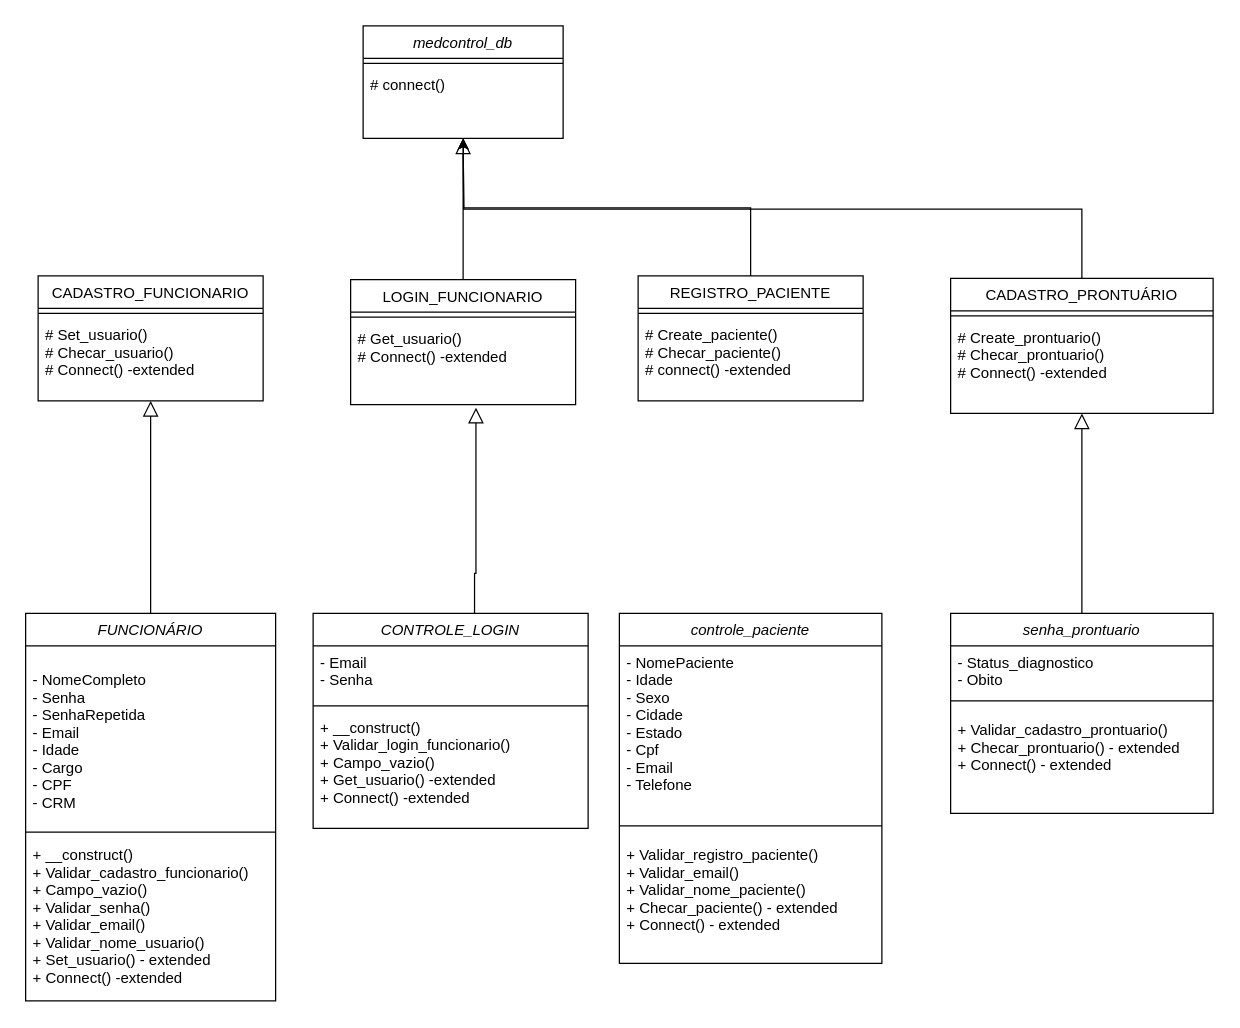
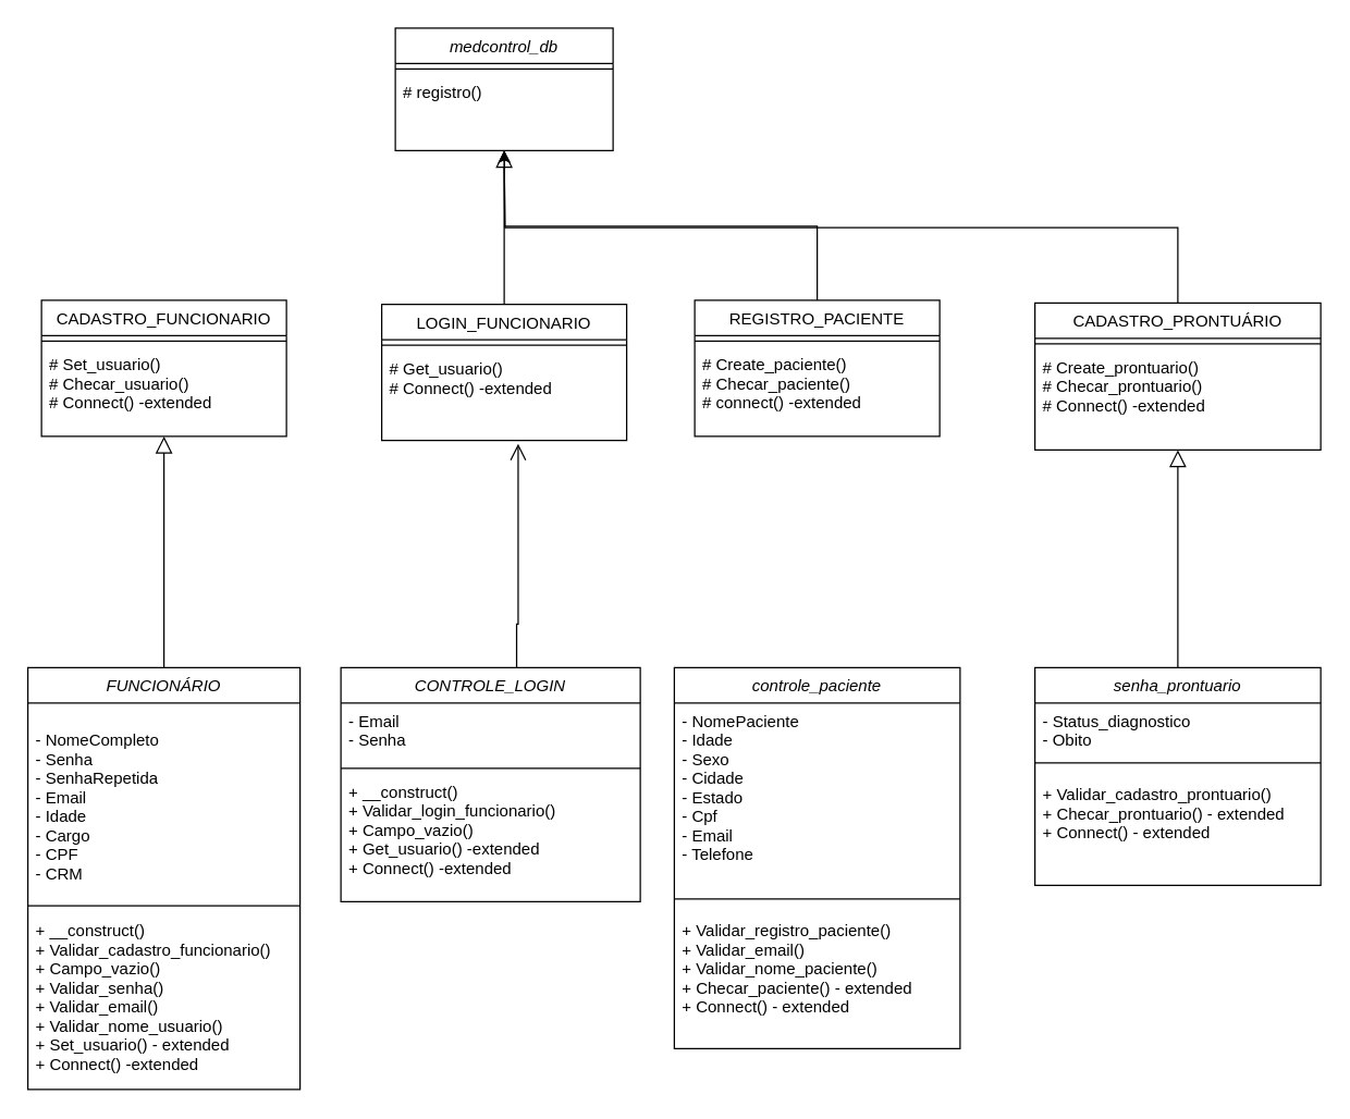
  <mxCell id="0" />
  <mxCell id="1" parent="0" />
  <mxCell id="2" value="medcontrol_db" style="swimlane;fontStyle=2;align=center;verticalAlign=top;childLayout=stackLayout;horizontal=1;startSize=26;horizontalStack=0;resizeParent=1;resizeLast=0;collapsible=1;marginBottom=0;rounded=0;shadow=0;strokeWidth=1;" parent="1" vertex="1"><mxGeometry x="290" y="20" width="160" height="90" as="geometry"><mxRectangle x="230" y="140" width="160" height="26" as="alternateBounds" /></mxGeometry></mxCell>
  <mxCell id="3" value="" style="line;html=1;strokeWidth=1;align=left;verticalAlign=middle;spacingTop=-1;spacingLeft=3;spacingRight=3;rotatable=0;labelPosition=right;points=[];portConstraint=eastwest;" parent="2" vertex="1"><mxGeometry y="26" width="160" height="8" as="geometry" /></mxCell>
- <mxCell id="4" value="# connect()" style="text;align=left;verticalAlign=top;spacingLeft=4;spacingRight=4;overflow=hidden;rotatable=0;points=[[0,0.5],[1,0.5]];portConstraint=eastwest;" parent="2" vertex="1"><mxGeometry y="34" width="160" height="28" as="geometry" /></mxCell>
+ <mxCell id="4" value="# registro()" style="text;align=left;verticalAlign=top;spacingLeft=4;spacingRight=4;overflow=hidden;rotatable=0;points=[[0,0.5],[1,0.5]];portConstraint=eastwest;" parent="2" vertex="1"><mxGeometry y="34" width="160" height="28" as="geometry" /></mxCell>
  <mxCell id="5" value="CADASTRO_FUNCIONARIO" style="swimlane;fontStyle=0;align=center;verticalAlign=top;childLayout=stackLayout;horizontal=1;startSize=26;horizontalStack=0;resizeParent=1;resizeLast=0;collapsible=1;marginBottom=0;rounded=0;shadow=0;strokeWidth=1;" parent="1" vertex="1"><mxGeometry x="30" y="220" width="180" height="100" as="geometry"><mxRectangle x="130" y="380" width="160" height="26" as="alternateBounds" /></mxGeometry></mxCell>
  <mxCell id="6" value="" style="line;html=1;strokeWidth=1;align=left;verticalAlign=middle;spacingTop=-1;spacingLeft=3;spacingRight=3;rotatable=0;labelPosition=right;points=[];portConstraint=eastwest;" parent="5" vertex="1"><mxGeometry y="26" width="180" height="8" as="geometry" /></mxCell>
  <mxCell id="7" value="# Set_usuario()&#10;# Checar_usuario()&#10;# Connect() -extended&#10;" style="text;align=left;verticalAlign=top;spacingLeft=4;spacingRight=4;overflow=hidden;rotatable=0;points=[[0,0.5],[1,0.5]];portConstraint=eastwest;" parent="5" vertex="1"><mxGeometry y="34" width="180" height="66" as="geometry" /></mxCell>
  <mxCell id="8" value="" style="endArrow=block;endSize=10;endFill=0;shadow=0;strokeWidth=1;rounded=0;curved=0;edgeStyle=elbowEdgeStyle;elbow=vertical;exitX=0.5;exitY=0;exitDx=0;exitDy=0;" parent="1" source="9" edge="1"><mxGeometry width="160" relative="1" as="geometry"><mxPoint x="370" y="202" as="sourcePoint" /><mxPoint x="370" y="110" as="targetPoint" /><Array as="points"><mxPoint x="420" y="212" /></Array></mxGeometry></mxCell>
  <mxCell id="9" value="LOGIN_FUNCIONARIO" style="swimlane;fontStyle=0;align=center;verticalAlign=top;childLayout=stackLayout;horizontal=1;startSize=26;horizontalStack=0;resizeParent=1;resizeLast=0;collapsible=1;marginBottom=0;rounded=0;shadow=0;strokeWidth=1;" parent="1" vertex="1"><mxGeometry x="280" y="223" width="180" height="100" as="geometry"><mxRectangle x="130" y="380" width="160" height="26" as="alternateBounds" /></mxGeometry></mxCell>
  <mxCell id="10" value="" style="line;html=1;strokeWidth=1;align=left;verticalAlign=middle;spacingTop=-1;spacingLeft=3;spacingRight=3;rotatable=0;labelPosition=right;points=[];portConstraint=eastwest;" parent="9" vertex="1"><mxGeometry y="26" width="180" height="8" as="geometry" /></mxCell>
  <mxCell id="11" value="# Get_usuario()&#10;# Connect() -extended" style="text;align=left;verticalAlign=top;spacingLeft=4;spacingRight=4;overflow=hidden;rotatable=0;points=[[0,0.5],[1,0.5]];portConstraint=eastwest;fontStyle=0" parent="9" vertex="1"><mxGeometry y="34" width="180" height="66" as="geometry" /></mxCell>
  <mxCell id="12" style="edgeStyle=orthogonalEdgeStyle;rounded=0;orthogonalLoop=1;jettySize=auto;html=1;exitX=0.5;exitY=0;exitDx=0;exitDy=0;" parent="1" source="13" edge="1"><mxGeometry relative="1" as="geometry"><mxPoint x="370" y="110" as="targetPoint" /></mxGeometry></mxCell>
  <mxCell id="13" value="REGISTRO_PACIENTE" style="swimlane;fontStyle=0;align=center;verticalAlign=top;childLayout=stackLayout;horizontal=1;startSize=26;horizontalStack=0;resizeParent=1;resizeLast=0;collapsible=1;marginBottom=0;rounded=0;shadow=0;strokeWidth=1;" parent="1" vertex="1"><mxGeometry x="510" y="220" width="180" height="100" as="geometry"><mxRectangle x="130" y="380" width="160" height="26" as="alternateBounds" /></mxGeometry></mxCell>
  <mxCell id="14" value="" style="line;html=1;strokeWidth=1;align=left;verticalAlign=middle;spacingTop=-1;spacingLeft=3;spacingRight=3;rotatable=0;labelPosition=right;points=[];portConstraint=eastwest;" parent="13" vertex="1"><mxGeometry y="26" width="180" height="8" as="geometry" /></mxCell>
  <mxCell id="15" value="# Create_paciente()&#10;# Checar_paciente()&#10;# connect() -extended" style="text;align=left;verticalAlign=top;spacingLeft=4;spacingRight=4;overflow=hidden;rotatable=0;points=[[0,0.5],[1,0.5]];portConstraint=eastwest;" parent="13" vertex="1"><mxGeometry y="34" width="180" height="60" as="geometry" /></mxCell>
- <mxCell id="16" value="" style="endArrow=block;endSize=10;endFill=0;shadow=0;strokeWidth=1;rounded=0;curved=0;edgeStyle=elbowEdgeStyle;elbow=vertical;exitX=0.587;exitY=0.017;exitDx=0;exitDy=0;entryX=0.557;entryY=1.037;entryDx=0;entryDy=0;entryPerimeter=0;exitPerimeter=0;" parent="1" source="22" target="11" edge="1"><mxGeometry width="160" relative="1" as="geometry"><mxPoint x="369.5" y="486" as="sourcePoint" /><mxPoint x="360" y="360" as="targetPoint" /><Array as="points"><mxPoint x="399.5" y="458" /></Array></mxGeometry></mxCell>
+ <mxCell id="16" value="" style="endArrow=open;endSize=10;endFill=0;shadow=0;strokeWidth=1;rounded=0;curved=0;edgeStyle=elbowEdgeStyle;elbow=vertical;exitX=0.587;exitY=0.017;exitDx=0;exitDy=0;entryX=0.557;entryY=1.037;entryDx=0;entryDy=0;entryPerimeter=0;exitPerimeter=0;" parent="1" source="22" target="11" edge="1"><mxGeometry width="160" relative="1" as="geometry"><mxPoint x="369.5" y="486" as="sourcePoint" /><mxPoint x="360" y="360" as="targetPoint" /><Array as="points"><mxPoint x="399.5" y="458" /></Array></mxGeometry></mxCell>
  <mxCell id="17" value="" style="endArrow=block;endSize=10;endFill=0;shadow=0;strokeWidth=1;rounded=0;curved=0;edgeStyle=elbowEdgeStyle;elbow=vertical;exitX=0.5;exitY=0;exitDx=0;exitDy=0;" parent="1" source="18" edge="1"><mxGeometry width="160" relative="1" as="geometry"><mxPoint x="119.5" y="486" as="sourcePoint" /><mxPoint x="120" y="320" as="targetPoint" /><Array as="points"><mxPoint x="149.5" y="458" /></Array></mxGeometry></mxCell>
  <mxCell id="18" value="FUNCIONÁRIO" style="swimlane;fontStyle=2;align=center;verticalAlign=top;childLayout=stackLayout;horizontal=1;startSize=26;horizontalStack=0;resizeParent=1;resizeLast=0;collapsible=1;marginBottom=0;rounded=0;shadow=0;strokeWidth=1;" parent="1" vertex="1"><mxGeometry x="20" y="490" width="200" height="310" as="geometry"><mxRectangle x="230" y="140" width="160" height="26" as="alternateBounds" /></mxGeometry></mxCell>
  <mxCell id="19" value="&#10;- NomeCompleto&#10;- Senha&#10;- SenhaRepetida&#10;- Email&#10;- Idade&#10;- Cargo&#10;- CPF&#10;- CRM&#10;&#10;" style="text;align=left;verticalAlign=top;spacingLeft=4;spacingRight=4;overflow=hidden;rotatable=0;points=[[0,0.5],[1,0.5]];portConstraint=eastwest;" parent="18" vertex="1"><mxGeometry y="26" width="200" height="144" as="geometry" /></mxCell>
  <mxCell id="20" value="" style="line;html=1;strokeWidth=1;align=left;verticalAlign=middle;spacingTop=-1;spacingLeft=3;spacingRight=3;rotatable=0;labelPosition=right;points=[];portConstraint=eastwest;" parent="18" vertex="1"><mxGeometry y="170" width="200" height="10" as="geometry" /></mxCell>
  <mxCell id="21" value="+ __construct()&#10;+ Validar_cadastro_funcionario()&#10;+ Campo_vazio()&#10;+ Validar_senha()&#10;+ Validar_email()&#10;+ Validar_nome_usuario()&#10;+ Set_usuario() - extended&#10;+ Connect() -extended&#10;&#10;&#10;&#10;&#10;&#10;&#10;" style="text;align=left;verticalAlign=top;spacingLeft=4;spacingRight=4;overflow=hidden;rotatable=0;points=[[0,0.5],[1,0.5]];portConstraint=eastwest;" parent="18" vertex="1"><mxGeometry y="180" width="200" height="130" as="geometry" /></mxCell>
  <mxCell id="22" value="CONTROLE_LOGIN" style="swimlane;fontStyle=2;align=center;verticalAlign=top;childLayout=stackLayout;horizontal=1;startSize=26;horizontalStack=0;resizeParent=1;resizeLast=0;collapsible=1;marginBottom=0;rounded=0;shadow=0;strokeWidth=1;" parent="1" vertex="1"><mxGeometry x="250" y="490" width="220" height="172" as="geometry"><mxRectangle x="230" y="140" width="160" height="26" as="alternateBounds" /></mxGeometry></mxCell>
  <mxCell id="23" value="- Email&#10;- Senha" style="text;align=left;verticalAlign=top;spacingLeft=4;spacingRight=4;overflow=hidden;rotatable=0;points=[[0,0.5],[1,0.5]];portConstraint=eastwest;" parent="22" vertex="1"><mxGeometry y="26" width="220" height="44" as="geometry" /></mxCell>
  <mxCell id="24" value="" style="line;html=1;strokeWidth=1;align=left;verticalAlign=middle;spacingTop=-1;spacingLeft=3;spacingRight=3;rotatable=0;labelPosition=right;points=[];portConstraint=eastwest;" parent="22" vertex="1"><mxGeometry y="70" width="220" height="8" as="geometry" /></mxCell>
  <mxCell id="25" value="+ __construct()&#10;+ Validar_login_funcionario()&#10;+ Campo_vazio()&#10;+ Get_usuario() -extended&#10;+ Connect() -extended&#10;&#10;" style="text;align=left;verticalAlign=top;spacingLeft=4;spacingRight=4;overflow=hidden;rotatable=0;points=[[0,0.5],[1,0.5]];portConstraint=eastwest;" parent="22" vertex="1"><mxGeometry y="78" width="220" height="94" as="geometry" /></mxCell>
  <mxCell id="26" value="controle_paciente" style="swimlane;fontStyle=2;align=center;verticalAlign=top;childLayout=stackLayout;horizontal=1;startSize=26;horizontalStack=0;resizeParent=1;resizeLast=0;collapsible=1;marginBottom=0;rounded=0;shadow=0;strokeWidth=1;" parent="1" vertex="1"><mxGeometry x="495" y="490" width="210" height="280" as="geometry"><mxRectangle x="230" y="140" width="160" height="26" as="alternateBounds" /></mxGeometry></mxCell>
  <mxCell id="27" value="- NomePaciente&#10;- Idade&#10;- Sexo&#10;- Cidade&#10;- Estado&#10;- Cpf&#10;- Email&#10;- Telefone&#10;" style="text;align=left;verticalAlign=top;spacingLeft=4;spacingRight=4;overflow=hidden;rotatable=0;points=[[0,0.5],[1,0.5]];portConstraint=eastwest;" parent="26" vertex="1"><mxGeometry y="26" width="210" height="134" as="geometry" /></mxCell>
  <mxCell id="28" value="" style="line;html=1;strokeWidth=1;align=left;verticalAlign=middle;spacingTop=-1;spacingLeft=3;spacingRight=3;rotatable=0;labelPosition=right;points=[];portConstraint=eastwest;" parent="26" vertex="1"><mxGeometry y="160" width="210" height="20" as="geometry" /></mxCell>
  <mxCell id="29" value="+ Validar_registro_paciente()&#10;+ Validar_email()&#10;+ Validar_nome_paciente()&#10;+ Checar_paciente() - extended&#10;+ Connect() - extended" style="text;align=left;verticalAlign=top;spacingLeft=4;spacingRight=4;overflow=hidden;rotatable=0;points=[[0,0.5],[1,0.5]];portConstraint=eastwest;" parent="26" vertex="1"><mxGeometry y="180" width="210" height="100" as="geometry" /></mxCell>
  <mxCell id="30" value="CADASTRO_PRONTUÁRIO" style="swimlane;fontStyle=0;align=center;verticalAlign=top;childLayout=stackLayout;horizontal=1;startSize=26;horizontalStack=0;resizeParent=1;resizeLast=0;collapsible=1;marginBottom=0;rounded=0;shadow=0;strokeWidth=1;" parent="1" vertex="1"><mxGeometry x="760" y="222" width="210" height="108" as="geometry"><mxRectangle x="130" y="380" width="160" height="26" as="alternateBounds" /></mxGeometry></mxCell>
  <mxCell id="31" value="" style="line;html=1;strokeWidth=1;align=left;verticalAlign=middle;spacingTop=-1;spacingLeft=3;spacingRight=3;rotatable=0;labelPosition=right;points=[];portConstraint=eastwest;" parent="30" vertex="1"><mxGeometry y="26" width="210" height="8" as="geometry" /></mxCell>
  <mxCell id="32" value="# Create_prontuario()&#10;# Checar_prontuario()&#10;# Connect() -extended" style="text;align=left;verticalAlign=top;spacingLeft=4;spacingRight=4;overflow=hidden;rotatable=0;points=[[0,0.5],[1,0.5]];portConstraint=eastwest;" parent="30" vertex="1"><mxGeometry y="34" width="210" height="60" as="geometry" /></mxCell>
  <mxCell id="33" style="edgeStyle=orthogonalEdgeStyle;rounded=0;orthogonalLoop=1;jettySize=auto;html=1;exitX=0.5;exitY=0;exitDx=0;exitDy=0;" parent="1" source="30" edge="1"><mxGeometry relative="1" as="geometry"><mxPoint x="370" y="110" as="targetPoint" /><mxPoint x="850" y="160" as="sourcePoint" /></mxGeometry></mxCell>
  <mxCell id="34" value="senha_prontuario" style="swimlane;fontStyle=2;align=center;verticalAlign=top;childLayout=stackLayout;horizontal=1;startSize=26;horizontalStack=0;resizeParent=1;resizeLast=0;collapsible=1;marginBottom=0;rounded=0;shadow=0;strokeWidth=1;" parent="1" vertex="1"><mxGeometry x="760" y="490" width="210" height="160" as="geometry"><mxRectangle x="230" y="140" width="160" height="26" as="alternateBounds" /></mxGeometry></mxCell>
  <mxCell id="35" value="- Status_diagnostico&#10;- Obito&#10;&#10;" style="text;align=left;verticalAlign=top;spacingLeft=4;spacingRight=4;overflow=hidden;rotatable=0;points=[[0,0.5],[1,0.5]];portConstraint=eastwest;" parent="34" vertex="1"><mxGeometry y="26" width="210" height="34" as="geometry" /></mxCell>
  <mxCell id="36" value="" style="line;html=1;strokeWidth=1;align=left;verticalAlign=middle;spacingTop=-1;spacingLeft=3;spacingRight=3;rotatable=0;labelPosition=right;points=[];portConstraint=eastwest;" parent="34" vertex="1"><mxGeometry y="60" width="210" height="20" as="geometry" /></mxCell>
  <mxCell id="37" value="+ Validar_cadastro_prontuario()&#10;+ Checar_prontuario() - extended&#10;+ Connect() - extended" style="text;align=left;verticalAlign=top;spacingLeft=4;spacingRight=4;overflow=hidden;rotatable=0;points=[[0,0.5],[1,0.5]];portConstraint=eastwest;" parent="34" vertex="1"><mxGeometry y="80" width="210" height="80" as="geometry" /></mxCell>
  <mxCell id="38" value="" style="endArrow=block;endSize=10;endFill=0;shadow=0;strokeWidth=1;rounded=0;curved=0;edgeStyle=elbowEdgeStyle;elbow=vertical;exitX=0.5;exitY=0;exitDx=0;exitDy=0;entryX=0.5;entryY=1;entryDx=0;entryDy=0;" parent="1" source="34" target="30" edge="1"><mxGeometry width="160" relative="1" as="geometry"><mxPoint x="864.5" y="490" as="sourcePoint" /><mxPoint x="864.5" y="358" as="targetPoint" /><Array as="points"><mxPoint x="894" y="458" /></Array></mxGeometry></mxCell>
